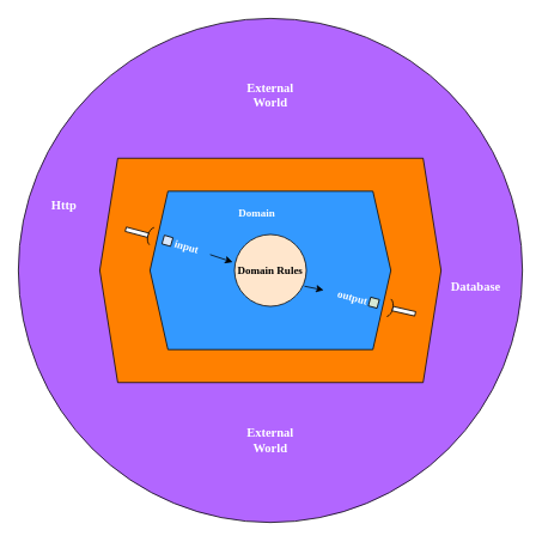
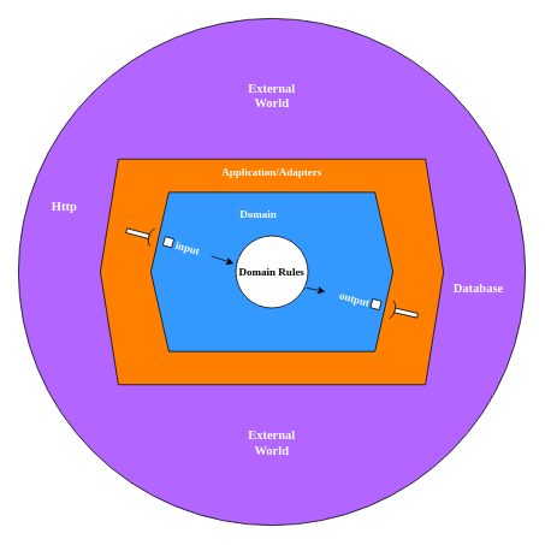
  <mxCell id="0" />
  <mxCell id="1" parent="0" />
  <mxCell id="2" value="" style="ellipse;whiteSpace=wrap;html=1;aspect=fixed;fillColor=#B266FF;" vertex="1" parent="1"><mxGeometry x="20" y="20" width="561.71" height="561.71" as="geometry" /></mxCell>
  <mxCell id="3" value="" style="shape=hexagon;perimeter=hexagonPerimeter2;whiteSpace=wrap;html=1;fixedSize=1;aspect=fixed;fillColor=#FF8000;fontFamily=Lucida Console;fontStyle=1" vertex="1" parent="1"><mxGeometry x="110.69" y="175.85" width="380.34" height="250" as="geometry" /></mxCell>
  <mxCell id="4" value="" style="shape=hexagon;perimeter=hexagonPerimeter2;whiteSpace=wrap;html=1;fixedSize=1;aspect=fixed;fontFamily=Lucida Console;fillColor=#3399FF;" vertex="1" parent="1"><mxGeometry x="166.65" y="212.64" width="268.42" height="176.43" as="geometry" /></mxCell>
  <mxCell id="5" style="rounded=0;orthogonalLoop=1;jettySize=auto;html=1;fontFamily=Lucida Console;" edge="1" parent="1"><mxGeometry relative="1" as="geometry"><mxPoint x="233.662" y="283.253" as="sourcePoint" /><mxPoint x="258.788" y="291.582" as="targetPoint" /></mxGeometry></mxCell>
- <mxCell id="6" value="input" style="fontStyle=1;labelPosition=right;verticalLabelPosition=middle;align=left;verticalAlign=middle;spacingLeft=2;rotation=16;fontFamily=Lucida Console;fontColor=#FFFFFF;fillColor=#dae8fc;" vertex="1" parent="1"><mxGeometry x="181.15" y="262.85" width="10" height="10" as="geometry" /></mxCell>
+ <mxCell id="6" value="input" style="fontStyle=1;labelPosition=right;verticalLabelPosition=middle;align=left;verticalAlign=middle;spacingLeft=2;rotation=16;fontFamily=Lucida Console;fontColor=#FFFFFF;" vertex="1" parent="1"><mxGeometry x="181.15" y="262.85" width="10" height="10" as="geometry" /></mxCell>
  <mxCell id="7" value="" style="pointerEvents=1;verticalLabelPosition=bottom;shadow=0;dashed=0;align=center;html=1;verticalAlign=top;shape=mxgraph.electrical.miscellaneous.adapter;rotation=15;fontFamily=Lucida Console;" vertex="1" parent="1"><mxGeometry x="139.15" y="248.85" width="30" height="20" as="geometry" /></mxCell>
- <mxCell id="8" value="output" style="fontStyle=1;labelPosition=left;verticalLabelPosition=middle;align=right;verticalAlign=middle;spacingLeft=2;rotation=15;fontFamily=Lucida Console;fontColor=#FFFFFF;fillColor=#d5e8d4;" vertex="1" parent="1"><mxGeometry x="411.15" y="331.85" width="10" height="10" as="geometry" /></mxCell>
+ <mxCell id="8" value="output" style="fontStyle=1;labelPosition=left;verticalLabelPosition=middle;align=right;verticalAlign=middle;spacingLeft=2;rotation=15;fontFamily=Lucida Console;fontColor=#FFFFFF;" vertex="1" parent="1"><mxGeometry x="411.15" y="331.85" width="10" height="10" as="geometry" /></mxCell>
  <mxCell id="9" value="" style="pointerEvents=1;verticalLabelPosition=bottom;shadow=0;dashed=0;align=center;html=1;verticalAlign=top;shape=mxgraph.electrical.miscellaneous.adapter;rotation=193;fontFamily=Lucida Console;" vertex="1" parent="1"><mxGeometry x="432.57" y="335.85" width="30" height="20" as="geometry" /></mxCell>
  <mxCell id="10" style="edgeStyle=none;rounded=0;orthogonalLoop=1;jettySize=auto;html=1;fontFamily=Lucida Console;exitX=0.974;exitY=0.72;exitDx=0;exitDy=0;exitPerimeter=0;strokeWidth=1;endSize=6;startSize=6;jumpSize=6;" edge="1" parent="1"><mxGeometry relative="1" as="geometry"><mxPoint x="338.78" y="318.45" as="sourcePoint" /><mxPoint x="360.15" y="322.85" as="targetPoint" /></mxGeometry></mxCell>
- <mxCell id="11" value="Domain Rules" style="ellipse;whiteSpace=wrap;html=1;aspect=fixed;fontFamily=Lucida Console;fontStyle=1;fillColor=#ffe6cc;" vertex="1" parent="1"><mxGeometry x="260.86" y="260.85" width="80" height="80" as="geometry" /></mxCell>
+ <mxCell id="11" value="Domain Rules" style="ellipse;whiteSpace=wrap;html=1;aspect=fixed;fontFamily=Lucida Console;fontStyle=1" vertex="1" parent="1"><mxGeometry x="260.86" y="260.85" width="80" height="80" as="geometry" /></mxCell>
  <mxCell id="12" value="Domain" style="text;html=1;strokeColor=none;fillColor=none;align=center;verticalAlign=middle;whiteSpace=wrap;rounded=0;fontFamily=Lucida Console;fontStyle=1;fontColor=#FFFFFF;" vertex="1" parent="1"><mxGeometry x="251.86" y="221.85" width="68" height="30" as="geometry" /></mxCell>
+ <mxCell id="13" value="Application/Adapters" style="text;html=1;strokeColor=none;fillColor=none;align=center;verticalAlign=middle;whiteSpace=wrap;rounded=0;fontFamily=Lucida Console;fontStyle=1;fontColor=#FFFFFF;" vertex="1" parent="1"><mxGeometry x="221.1" y="175.85" width="159.51" height="30" as="geometry" /></mxCell>
  <mxCell id="14" value="External World" style="text;html=1;strokeColor=none;fillColor=none;align=center;verticalAlign=middle;whiteSpace=wrap;rounded=0;fontFamily=Lucida Console;fontStyle=1;fontColor=#FFFFFF;fontSize=14;" vertex="1" parent="1"><mxGeometry x="270.86" y="90.85" width="60" height="30" as="geometry" /></mxCell>
  <mxCell id="15" value="Http" style="text;html=1;strokeColor=none;fillColor=none;align=center;verticalAlign=middle;whiteSpace=wrap;rounded=0;fontFamily=Lucida Console;fontStyle=1;fontColor=#FFFFFF;fontSize=14;" vertex="1" parent="1"><mxGeometry x="40.69" y="213.85" width="60" height="30" as="geometry" /></mxCell>
  <mxCell id="16" value="Database" style="text;html=1;strokeColor=none;fillColor=none;align=center;verticalAlign=middle;whiteSpace=wrap;rounded=0;fontFamily=Lucida Console;fontStyle=1;fontColor=#FFFFFF;fontSize=14;" vertex="1" parent="1"><mxGeometry x="500.03" y="304.85" width="60" height="30" as="geometry" /></mxCell>
  <mxCell id="17" value="External World" style="text;html=1;strokeColor=none;fillColor=none;align=center;verticalAlign=middle;whiteSpace=wrap;rounded=0;fontFamily=Lucida Console;fontStyle=1;fontColor=#FFFFFF;fontSize=14;" vertex="1" parent="1"><mxGeometry x="270.86" y="475.85" width="60" height="30" as="geometry" /></mxCell>
